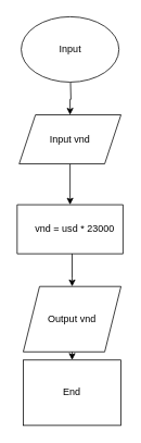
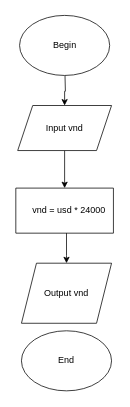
  <mxCell id="0" />
  <mxCell id="1" parent="0" />
  <mxCell id="2" style="edgeStyle=orthogonalEdgeStyle;rounded=0;orthogonalLoop=1;jettySize=auto;html=1;entryX=0.5;entryY=0;entryDx=0;entryDy=0;" parent="1" target="5" edge="1"><mxGeometry relative="1" as="geometry"><mxPoint x="86" y="100" as="sourcePoint" /></mxGeometry></mxCell>
- <mxCell id="3" value="End" style="whiteSpace=wrap;html=1;rounded=0;" parent="1" vertex="1"><mxGeometry x="28" y="440" width="120" height="80" as="geometry" /></mxCell>
+ <mxCell id="3" value="End" style="ellipse;whiteSpace=wrap;html=1;" parent="1" vertex="1"><mxGeometry x="28" y="440" width="120" height="80" as="geometry" /></mxCell>
  <mxCell id="4" style="edgeStyle=orthogonalEdgeStyle;rounded=0;orthogonalLoop=1;jettySize=auto;html=1;entryX=0.5;entryY=0;entryDx=0;entryDy=0;" parent="1" source="5" target="6" edge="1"><mxGeometry relative="1" as="geometry" /></mxCell>
  <mxCell id="5" value="Input vnd" style="shape=parallelogram;perimeter=parallelogramPerimeter;whiteSpace=wrap;html=1;fixedSize=1;" parent="1" vertex="1"><mxGeometry x="23" y="140" width="125" height="60" as="geometry" /></mxCell>
  <mxCell id="6" value="" style="swimlane;startSize=0;" parent="1" vertex="1"><mxGeometry x="20.5" y="250" width="130" height="60" as="geometry" /></mxCell>
- <mxCell id="7" value="vnd = usd * 23000" style="text;html=1;align=center;verticalAlign=middle;resizable=0;points=[];autosize=1;strokeColor=none;fillColor=none;" parent="6" vertex="1"><mxGeometry x="10" y="15" width="120" height="30" as="geometry" /></mxCell>
- <mxCell id="8" style="edgeStyle=orthogonalEdgeStyle;rounded=0;orthogonalLoop=1;jettySize=auto;html=1;exitX=0.5;exitY=1;exitDx=0;exitDy=0;entryX=0.5;entryY=0;entryDx=0;entryDy=0;" parent="1" source="9" target="3" edge="1"><mxGeometry relative="1" as="geometry" /></mxCell>
+ <mxCell id="7" value="vnd = usd * 24000" style="text;html=1;align=center;verticalAlign=middle;resizable=0;points=[];autosize=1;strokeColor=none;fillColor=none;" parent="6" vertex="1"><mxGeometry x="10" y="15" width="120" height="30" as="geometry" /></mxCell>
  <mxCell id="9" value="Output vnd" style="shape=parallelogram;perimeter=parallelogramPerimeter;whiteSpace=wrap;html=1;fixedSize=1;" parent="1" vertex="1"><mxGeometry x="28" y="350" width="120" height="80" as="geometry" /></mxCell>
  <mxCell id="10" value="" style="edgeStyle=orthogonalEdgeStyle;rounded=0;orthogonalLoop=1;jettySize=auto;html=1;" parent="1" target="9" edge="1"><mxGeometry relative="1" as="geometry"><mxPoint x="88" y="310" as="sourcePoint" /><Array as="points"><mxPoint x="88" y="340" /><mxPoint x="88" y="340" /></Array></mxGeometry></mxCell>
- <mxCell id="11" value="Input" style="ellipse;whiteSpace=wrap;html=1;" parent="1" vertex="1"><mxGeometry x="25.5" y="20" width="120" height="80" as="geometry" /></mxCell>
+ <mxCell id="11" value="Begin" style="ellipse;whiteSpace=wrap;html=1;" parent="1" vertex="1"><mxGeometry x="25.5" y="20" width="120" height="80" as="geometry" /></mxCell>
